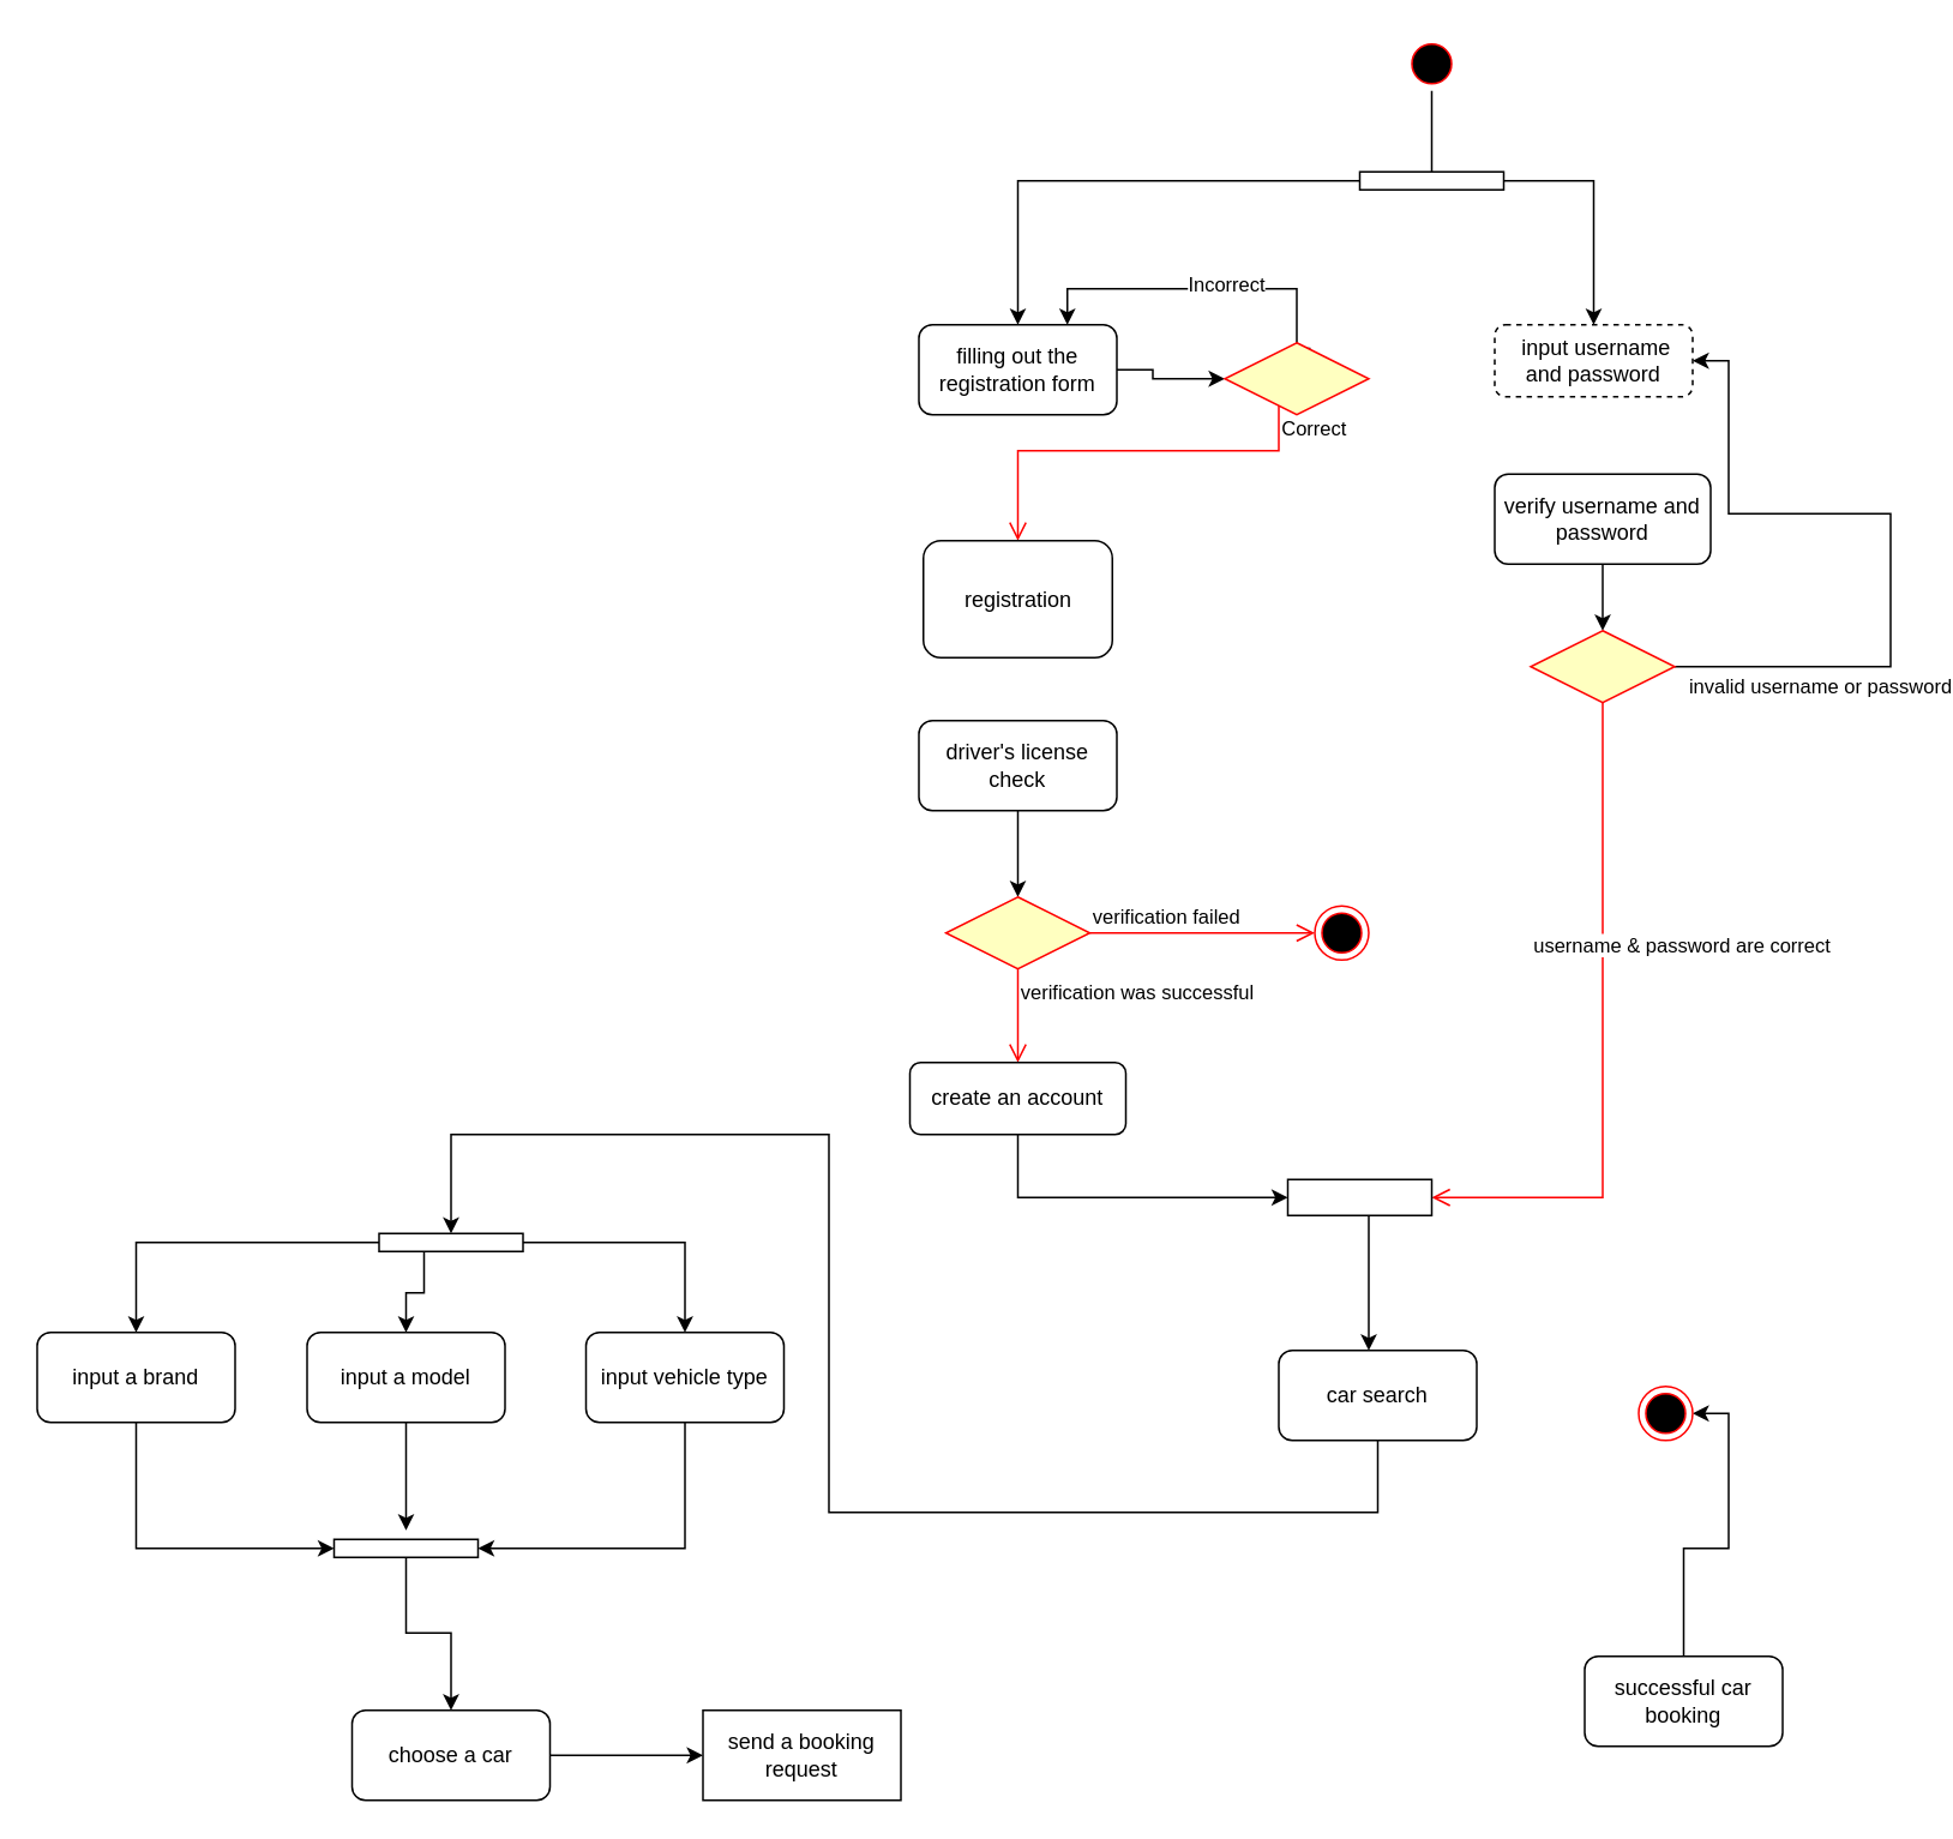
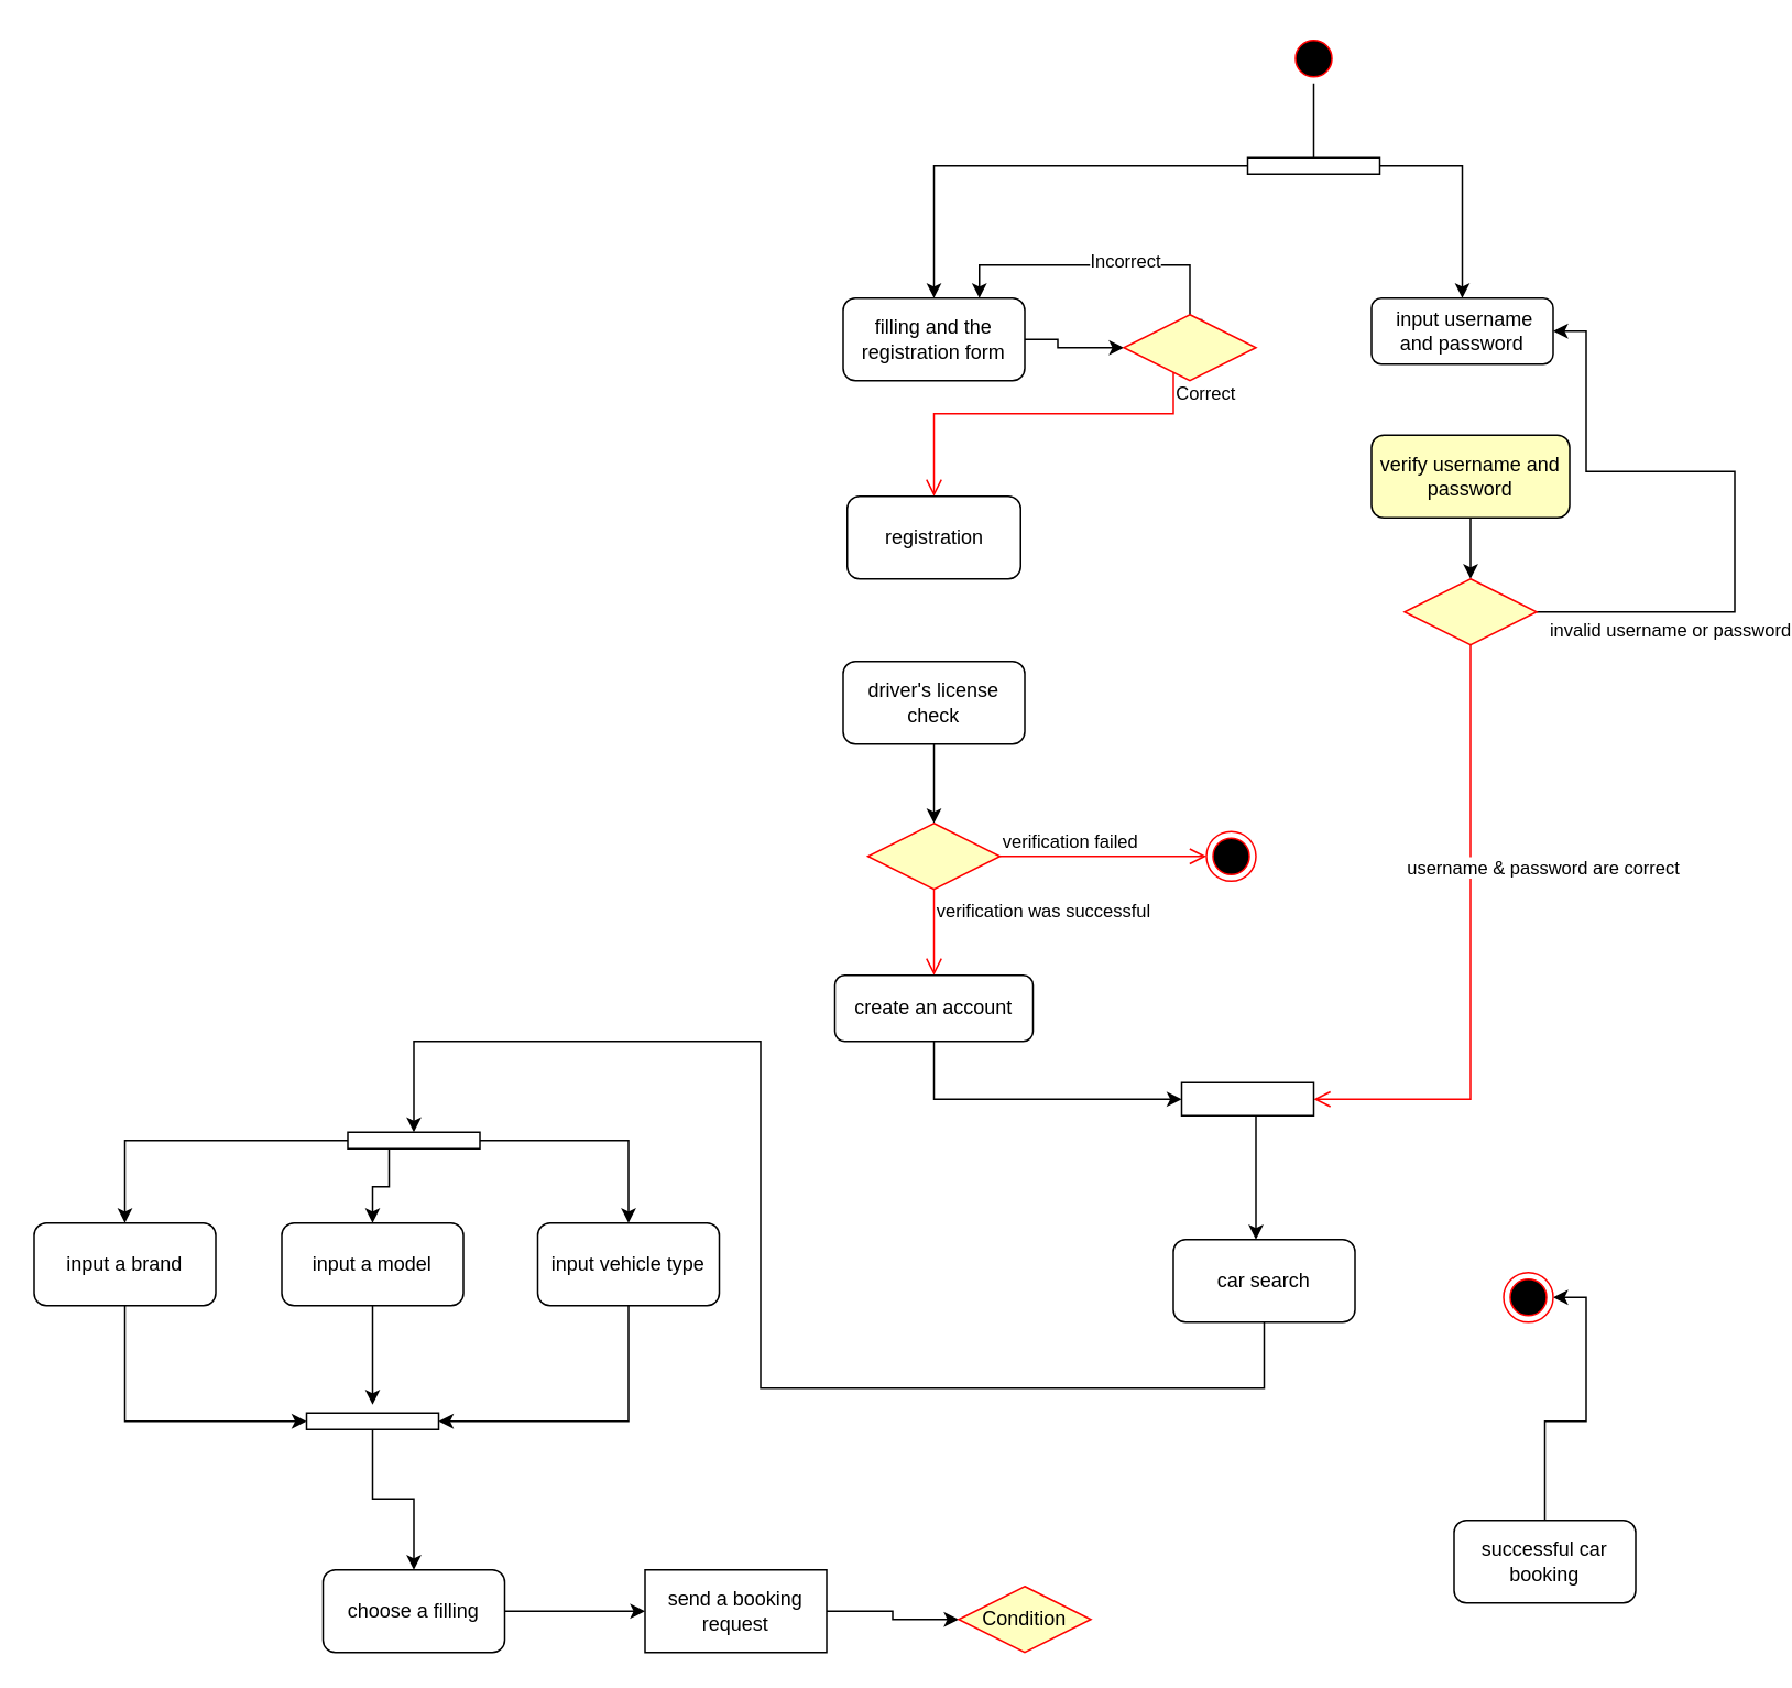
  <mxCell id="0" />
  <mxCell id="1" parent="0" />
  <mxCell id="2" style="edgeStyle=orthogonalEdgeStyle;rounded=0;orthogonalLoop=1;jettySize=auto;html=1;entryX=0.5;entryY=0.563;entryDx=0;entryDy=0;entryPerimeter=0;" edge="1" parent="1" source="3" target="42"><mxGeometry relative="1" as="geometry"><mxPoint x="725" y="110" as="targetPoint" /><Array as="points"><mxPoint x="795" y="35" /><mxPoint x="795" y="100" /></Array></mxGeometry></mxCell>
  <mxCell id="3" value="" style="ellipse;html=1;shape=startState;fillColor=#000000;strokeColor=#ff0000;" parent="1" vertex="1"><mxGeometry x="780" y="20" width="30" height="30" as="geometry" /></mxCell>
  <mxCell id="4" style="edgeStyle=orthogonalEdgeStyle;rounded=0;orthogonalLoop=1;jettySize=auto;html=1;exitX=1;exitY=0.5;exitDx=0;exitDy=0;entryX=0;entryY=0.5;entryDx=0;entryDy=0;" parent="1" source="5" target="8" edge="1"><mxGeometry relative="1" as="geometry"><Array as="points"><mxPoint x="640" y="205" /><mxPoint x="640" y="210" /></Array></mxGeometry></mxCell>
- <mxCell id="5" value="filling out the registration form" style="rounded=1;whiteSpace=wrap;html=1;" parent="1" vertex="1"><mxGeometry x="510" y="180" width="110" height="50" as="geometry" /></mxCell>
+ <mxCell id="5" value="filling and the registration form" style="rounded=1;whiteSpace=wrap;html=1;" parent="1" vertex="1"><mxGeometry x="510" y="180" width="110" height="50" as="geometry" /></mxCell>
  <mxCell id="6" style="edgeStyle=orthogonalEdgeStyle;rounded=0;orthogonalLoop=1;jettySize=auto;html=1;entryX=0.75;entryY=0;entryDx=0;entryDy=0;exitX=0.595;exitY=0.08;exitDx=0;exitDy=0;exitPerimeter=0;" parent="1" source="8" target="5" edge="1"><mxGeometry relative="1" as="geometry"><Array as="points"><mxPoint x="720" y="193" /><mxPoint x="720" y="160" /><mxPoint x="593" y="160" /></Array></mxGeometry></mxCell>
  <mxCell id="7" value="Incorrect" style="edgeLabel;html=1;align=center;verticalAlign=middle;resizable=0;points=[];" parent="6" vertex="1" connectable="0"><mxGeometry x="-0.155" y="-3" relative="1" as="geometry"><mxPoint as="offset" /></mxGeometry></mxCell>
  <mxCell id="8" value="" style="rhombus;whiteSpace=wrap;html=1;fontColor=#000000;fillColor=#ffffc0;strokeColor=#ff0000;" parent="1" vertex="1"><mxGeometry x="680" y="190" width="80" height="40" as="geometry" /></mxCell>
  <mxCell id="9" value="Correct&lt;div&gt;&lt;br&gt;&lt;/div&gt;" style="edgeStyle=orthogonalEdgeStyle;html=1;align=left;verticalAlign=top;endArrow=open;endSize=8;strokeColor=#ff0000;rounded=0;entryX=0.5;entryY=0;entryDx=0;entryDy=0;" parent="1" source="8" target="10" edge="1"><mxGeometry x="-1" relative="1" as="geometry"><mxPoint x="700" y="290" as="targetPoint" /><Array as="points"><mxPoint x="710" y="250" /><mxPoint x="565" y="250" /></Array></mxGeometry></mxCell>
- <mxCell id="10" value="registration" style="rounded=1;whiteSpace=wrap;html=1;" parent="1" vertex="1"><mxGeometry x="512.5" y="300" width="105" height="65" as="geometry" /></mxCell>
+ <mxCell id="10" value="registration" style="rounded=1;whiteSpace=wrap;html=1;" parent="1" vertex="1"><mxGeometry x="512.5" y="300" width="105" height="50" as="geometry" /></mxCell>
  <mxCell id="11" style="edgeStyle=orthogonalEdgeStyle;rounded=0;orthogonalLoop=1;jettySize=auto;html=1;exitX=0.5;exitY=1;exitDx=0;exitDy=0;entryX=0.5;entryY=0;entryDx=0;entryDy=0;" parent="1" source="12" target="13" edge="1"><mxGeometry relative="1" as="geometry" /></mxCell>
  <mxCell id="12" value="driver's license check" style="rounded=1;whiteSpace=wrap;html=1;" parent="1" vertex="1"><mxGeometry x="510" y="400" width="110" height="50" as="geometry" /></mxCell>
  <mxCell id="13" value="" style="rhombus;whiteSpace=wrap;html=1;fontColor=#000000;fillColor=#ffffc0;strokeColor=#ff0000;" parent="1" vertex="1"><mxGeometry x="525" y="498" width="80" height="40" as="geometry" /></mxCell>
  <mxCell id="14" value="verification failed" style="edgeStyle=orthogonalEdgeStyle;html=1;align=left;verticalAlign=bottom;endArrow=open;endSize=8;strokeColor=#ff0000;rounded=0;entryX=0;entryY=0.5;entryDx=0;entryDy=0;" parent="1" source="13" target="16" edge="1"><mxGeometry x="-1" relative="1" as="geometry"><mxPoint x="710" y="518" as="targetPoint" /></mxGeometry></mxCell>
  <mxCell id="15" value="verification was successful" style="edgeStyle=orthogonalEdgeStyle;html=1;align=left;verticalAlign=top;endArrow=open;endSize=8;strokeColor=#ff0000;rounded=0;entryX=0.5;entryY=0;entryDx=0;entryDy=0;" parent="1" source="13" edge="1" target="18"><mxGeometry x="-1" relative="1" as="geometry"><mxPoint x="565" y="620" as="targetPoint" /><Array as="points"><mxPoint x="565" y="590" /><mxPoint x="565" y="590" /></Array></mxGeometry></mxCell>
  <mxCell id="16" value="" style="ellipse;html=1;shape=endState;fillColor=#000000;strokeColor=#ff0000;" parent="1" vertex="1"><mxGeometry x="730" y="503" width="30" height="30" as="geometry" /></mxCell>
  <mxCell id="17" style="edgeStyle=orthogonalEdgeStyle;rounded=0;orthogonalLoop=1;jettySize=auto;html=1;" edge="1" parent="1" source="18" target="39"><mxGeometry relative="1" as="geometry" /></mxCell>
  <mxCell id="18" value="create an account" style="rounded=1;whiteSpace=wrap;html=1;" vertex="1" parent="1"><mxGeometry x="505" y="590" width="120" height="40" as="geometry" /></mxCell>
- <mxCell id="19" value="&amp;nbsp;input username and password" style="rounded=1;whiteSpace=wrap;html=1;dashed=1;" vertex="1" parent="1"><mxGeometry x="830" y="180" width="110" height="40" as="geometry" /></mxCell>
+ <mxCell id="19" value="&amp;nbsp;input username and password" style="rounded=1;whiteSpace=wrap;html=1;" vertex="1" parent="1"><mxGeometry x="830" y="180" width="110" height="40" as="geometry" /></mxCell>
  <mxCell id="20" style="edgeStyle=orthogonalEdgeStyle;rounded=0;orthogonalLoop=1;jettySize=auto;html=1;exitX=0.5;exitY=1;exitDx=0;exitDy=0;entryX=0.5;entryY=0;entryDx=0;entryDy=0;" edge="1" parent="1" source="21" target="24"><mxGeometry relative="1" as="geometry" /></mxCell>
- <mxCell id="21" value="verify username and password" style="rounded=1;whiteSpace=wrap;html=1;" vertex="1" parent="1"><mxGeometry x="830" y="263" width="120" height="50" as="geometry" /></mxCell>
+ <mxCell id="21" value="verify username and password" style="rounded=1;whiteSpace=wrap;html=1;fillColor=#ffffc0;" vertex="1" parent="1"><mxGeometry x="830" y="263" width="120" height="50" as="geometry" /></mxCell>
  <mxCell id="22" style="edgeStyle=orthogonalEdgeStyle;rounded=0;orthogonalLoop=1;jettySize=auto;html=1;entryX=1;entryY=0.5;entryDx=0;entryDy=0;" edge="1" parent="1" source="24" target="19"><mxGeometry relative="1" as="geometry"><Array as="points"><mxPoint x="1050" y="370" /><mxPoint x="1050" y="285" /><mxPoint x="960" y="285" /><mxPoint x="960" y="200" /></Array></mxGeometry></mxCell>
  <mxCell id="23" value="invalid username or password" style="edgeLabel;html=1;align=center;verticalAlign=middle;resizable=0;points=[];" vertex="1" connectable="0" parent="22"><mxGeometry x="-0.81" y="2" relative="1" as="geometry"><mxPoint x="42" y="12" as="offset" /></mxGeometry></mxCell>
  <mxCell id="24" value="" style="rhombus;whiteSpace=wrap;html=1;fontColor=#000000;fillColor=#ffffc0;strokeColor=#ff0000;" vertex="1" parent="1"><mxGeometry x="850" y="350" width="80" height="40" as="geometry" /></mxCell>
  <mxCell id="25" value="username &amp;amp; password are correct&amp;nbsp;" style="edgeStyle=orthogonalEdgeStyle;html=1;align=left;verticalAlign=top;endArrow=open;endSize=8;strokeColor=#ff0000;rounded=0;" edge="1" source="24" parent="1" target="39"><mxGeometry x="-0.339" y="-40" relative="1" as="geometry"><mxPoint x="790" y="710" as="targetPoint" /><mxPoint as="offset" /></mxGeometry></mxCell>
  <mxCell id="26" style="edgeStyle=orthogonalEdgeStyle;rounded=0;orthogonalLoop=1;jettySize=auto;html=1;" edge="1" parent="1" source="27" target="37"><mxGeometry relative="1" as="geometry"><mxPoint x="704.5" y="870" as="targetPoint" /><Array as="points"><mxPoint x="765" y="840" /><mxPoint x="460" y="840" /><mxPoint x="460" y="630" /><mxPoint x="250" y="630" /></Array></mxGeometry></mxCell>
  <mxCell id="27" value="car search" style="rounded=1;whiteSpace=wrap;html=1;" vertex="1" parent="1"><mxGeometry x="710" y="750" width="110" height="50" as="geometry" /></mxCell>
  <mxCell id="28" style="edgeStyle=orthogonalEdgeStyle;rounded=0;orthogonalLoop=1;jettySize=auto;html=1;" edge="1" parent="1" source="29" target="46"><mxGeometry relative="1" as="geometry" /></mxCell>
  <mxCell id="29" value="input&amp;nbsp;a brand" style="rounded=1;whiteSpace=wrap;html=1;" vertex="1" parent="1"><mxGeometry x="20" y="740" width="110" height="50" as="geometry" /></mxCell>
  <mxCell id="30" style="edgeStyle=orthogonalEdgeStyle;rounded=0;orthogonalLoop=1;jettySize=auto;html=1;" edge="1" parent="1" source="31"><mxGeometry relative="1" as="geometry"><mxPoint x="225" y="850" as="targetPoint" /></mxGeometry></mxCell>
  <mxCell id="31" value="input&amp;nbsp;a model" style="rounded=1;whiteSpace=wrap;html=1;" vertex="1" parent="1"><mxGeometry x="170" y="740" width="110" height="50" as="geometry" /></mxCell>
  <mxCell id="32" style="edgeStyle=orthogonalEdgeStyle;rounded=0;orthogonalLoop=1;jettySize=auto;html=1;" edge="1" parent="1" source="33" target="46"><mxGeometry relative="1" as="geometry" /></mxCell>
  <mxCell id="33" value="input vehicle type" style="rounded=1;whiteSpace=wrap;html=1;" vertex="1" parent="1"><mxGeometry x="325" y="740" width="110" height="50" as="geometry" /></mxCell>
  <mxCell id="34" style="edgeStyle=orthogonalEdgeStyle;rounded=0;orthogonalLoop=1;jettySize=auto;html=1;curved=0;entryX=0.5;entryY=0;entryDx=0;entryDy=0;" edge="1" parent="1" source="37" target="33"><mxGeometry relative="1" as="geometry" /></mxCell>
  <mxCell id="35" style="edgeStyle=orthogonalEdgeStyle;rounded=0;orthogonalLoop=1;jettySize=auto;html=1;curved=0;entryX=0.5;entryY=0;entryDx=0;entryDy=0;" edge="1" parent="1" source="37" target="29"><mxGeometry relative="1" as="geometry" /></mxCell>
  <mxCell id="36" style="edgeStyle=orthogonalEdgeStyle;rounded=0;orthogonalLoop=1;jettySize=auto;html=1;curved=0;entryX=0.5;entryY=0;entryDx=0;entryDy=0;" edge="1" parent="1" source="37" target="31"><mxGeometry relative="1" as="geometry"><Array as="points"><mxPoint x="235" y="690" /><mxPoint x="235" y="718" /><mxPoint x="225" y="718" /></Array></mxGeometry></mxCell>
  <mxCell id="37" value="" style="html=1;points=[[0,0,0,0,5],[0,1,0,0,-5],[1,0,0,0,5],[1,1,0,0,-5]];perimeter=orthogonalPerimeter;outlineConnect=0;targetShapes=umlLifeline;portConstraint=eastwest;newEdgeStyle={&quot;curved&quot;:0,&quot;rounded&quot;:0};rotation=-90;" vertex="1" parent="1"><mxGeometry x="245" y="650" width="10" height="80" as="geometry" /></mxCell>
  <mxCell id="38" style="edgeStyle=orthogonalEdgeStyle;rounded=0;orthogonalLoop=1;jettySize=auto;html=1;curved=0;" edge="1" parent="1" source="39" target="27"><mxGeometry relative="1" as="geometry"><Array as="points"><mxPoint x="760" y="740" /><mxPoint x="760" y="740" /></Array></mxGeometry></mxCell>
  <mxCell id="39" value="" style="html=1;points=[[0,0,0,0,5],[0,1,0,0,-5],[1,0,0,0,5],[1,1,0,0,-5]];perimeter=orthogonalPerimeter;outlineConnect=0;targetShapes=umlLifeline;portConstraint=eastwest;newEdgeStyle={&quot;curved&quot;:0,&quot;rounded&quot;:0};rotation=90;" vertex="1" parent="1"><mxGeometry x="745" y="625" width="20" height="80" as="geometry" /></mxCell>
  <mxCell id="40" style="edgeStyle=orthogonalEdgeStyle;rounded=0;orthogonalLoop=1;jettySize=auto;html=1;curved=0;entryX=0.5;entryY=0;entryDx=0;entryDy=0;" edge="1" parent="1" source="42" target="19"><mxGeometry relative="1" as="geometry" /></mxCell>
  <mxCell id="41" style="edgeStyle=orthogonalEdgeStyle;rounded=0;orthogonalLoop=1;jettySize=auto;html=1;curved=0;entryX=0.5;entryY=0;entryDx=0;entryDy=0;" edge="1" parent="1" source="42" target="5"><mxGeometry relative="1" as="geometry" /></mxCell>
  <mxCell id="42" value="" style="html=1;points=[[0,0,0,0,5],[0,1,0,0,-5],[1,0,0,0,5],[1,1,0,0,-5]];perimeter=orthogonalPerimeter;outlineConnect=0;targetShapes=umlLifeline;portConstraint=eastwest;newEdgeStyle={&quot;curved&quot;:0,&quot;rounded&quot;:0};rotation=90;" vertex="1" parent="1"><mxGeometry x="790" y="60" width="10" height="80" as="geometry" /></mxCell>
  <mxCell id="43" style="edgeStyle=orthogonalEdgeStyle;rounded=0;orthogonalLoop=1;jettySize=auto;html=1;entryX=0;entryY=0.5;entryDx=0;entryDy=0;" edge="1" parent="1" source="44" target="48"><mxGeometry relative="1" as="geometry" /></mxCell>
- <mxCell id="44" value="choose a car" style="rounded=1;whiteSpace=wrap;html=1;" vertex="1" parent="1"><mxGeometry x="195" y="950" width="110" height="50" as="geometry" /></mxCell>
+ <mxCell id="44" value="choose a filling" style="rounded=1;whiteSpace=wrap;html=1;" vertex="1" parent="1"><mxGeometry x="195" y="950" width="110" height="50" as="geometry" /></mxCell>
  <mxCell id="45" style="edgeStyle=orthogonalEdgeStyle;rounded=0;orthogonalLoop=1;jettySize=auto;html=1;curved=0;entryX=0.5;entryY=0;entryDx=0;entryDy=0;" edge="1" parent="1" source="46" target="44"><mxGeometry relative="1" as="geometry"><mxPoint x="230" y="930" as="targetPoint" /><Array as="points"><mxPoint x="225" y="907" /><mxPoint x="250" y="907" /></Array></mxGeometry></mxCell>
  <mxCell id="46" value="" style="html=1;points=[[0,0,0,0,5],[0,1,0,0,-5],[1,0,0,0,5],[1,1,0,0,-5]];perimeter=orthogonalPerimeter;outlineConnect=0;targetShapes=umlLifeline;portConstraint=eastwest;newEdgeStyle={&quot;curved&quot;:0,&quot;rounded&quot;:0};rotation=90;" vertex="1" parent="1"><mxGeometry x="220" y="820" width="10" height="80" as="geometry" /></mxCell>
+ <mxCell id="47" style="edgeStyle=orthogonalEdgeStyle;rounded=0;orthogonalLoop=1;jettySize=auto;html=1;entryX=0;entryY=0.5;entryDx=0;entryDy=0;" edge="1" parent="1" source="48" target="49"><mxGeometry relative="1" as="geometry" /></mxCell>
  <mxCell id="48" value="send a booking request" style="whiteSpace=wrap;html=1;rounded=0;" vertex="1" parent="1"><mxGeometry x="390" y="950" width="110" height="50" as="geometry" /></mxCell>
+ <mxCell id="49" value="Condition" style="rhombus;whiteSpace=wrap;html=1;fontColor=#000000;fillColor=#ffffc0;strokeColor=#ff0000;" vertex="1" parent="1"><mxGeometry x="580" y="960" width="80" height="40" as="geometry" /></mxCell>
  <mxCell id="50" style="edgeStyle=orthogonalEdgeStyle;rounded=0;orthogonalLoop=1;jettySize=auto;html=1;entryX=1;entryY=0.5;entryDx=0;entryDy=0;" edge="1" parent="1" source="51" target="52"><mxGeometry relative="1" as="geometry" /></mxCell>
  <mxCell id="51" value="successful car booking" style="rounded=1;whiteSpace=wrap;html=1;" vertex="1" parent="1"><mxGeometry x="880" y="920" width="110" height="50" as="geometry" /></mxCell>
  <mxCell id="52" value="" style="ellipse;html=1;shape=endState;fillColor=#000000;strokeColor=#ff0000;" vertex="1" parent="1"><mxGeometry x="910" y="770" width="30" height="30" as="geometry" /></mxCell>
